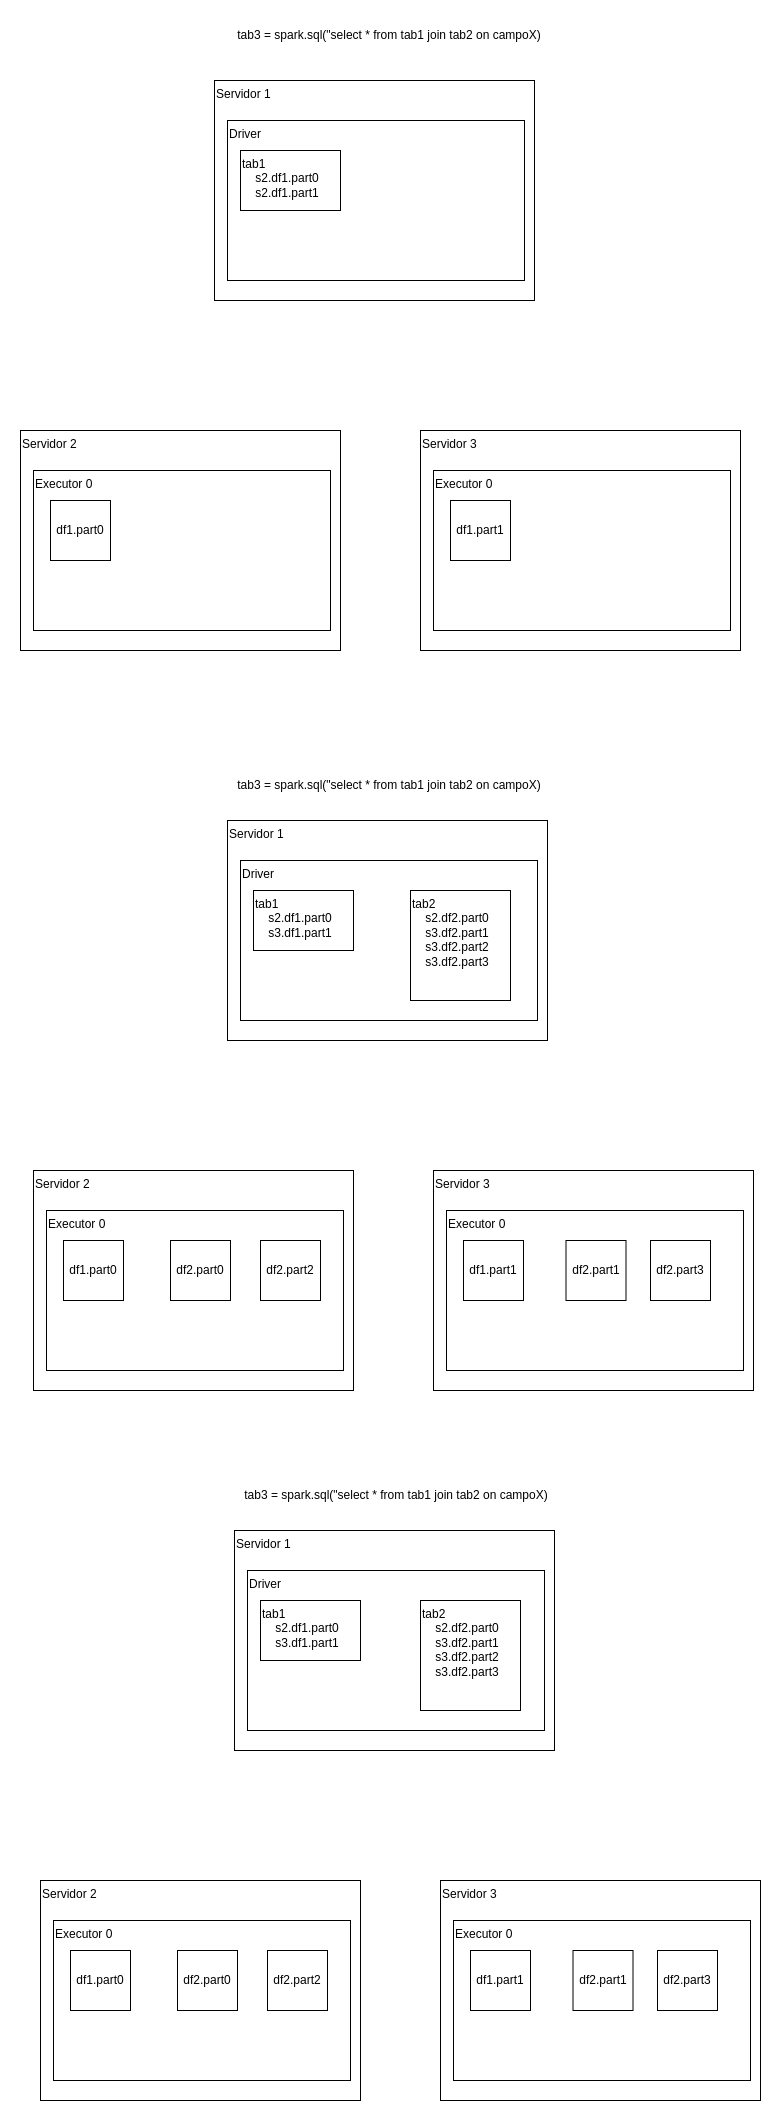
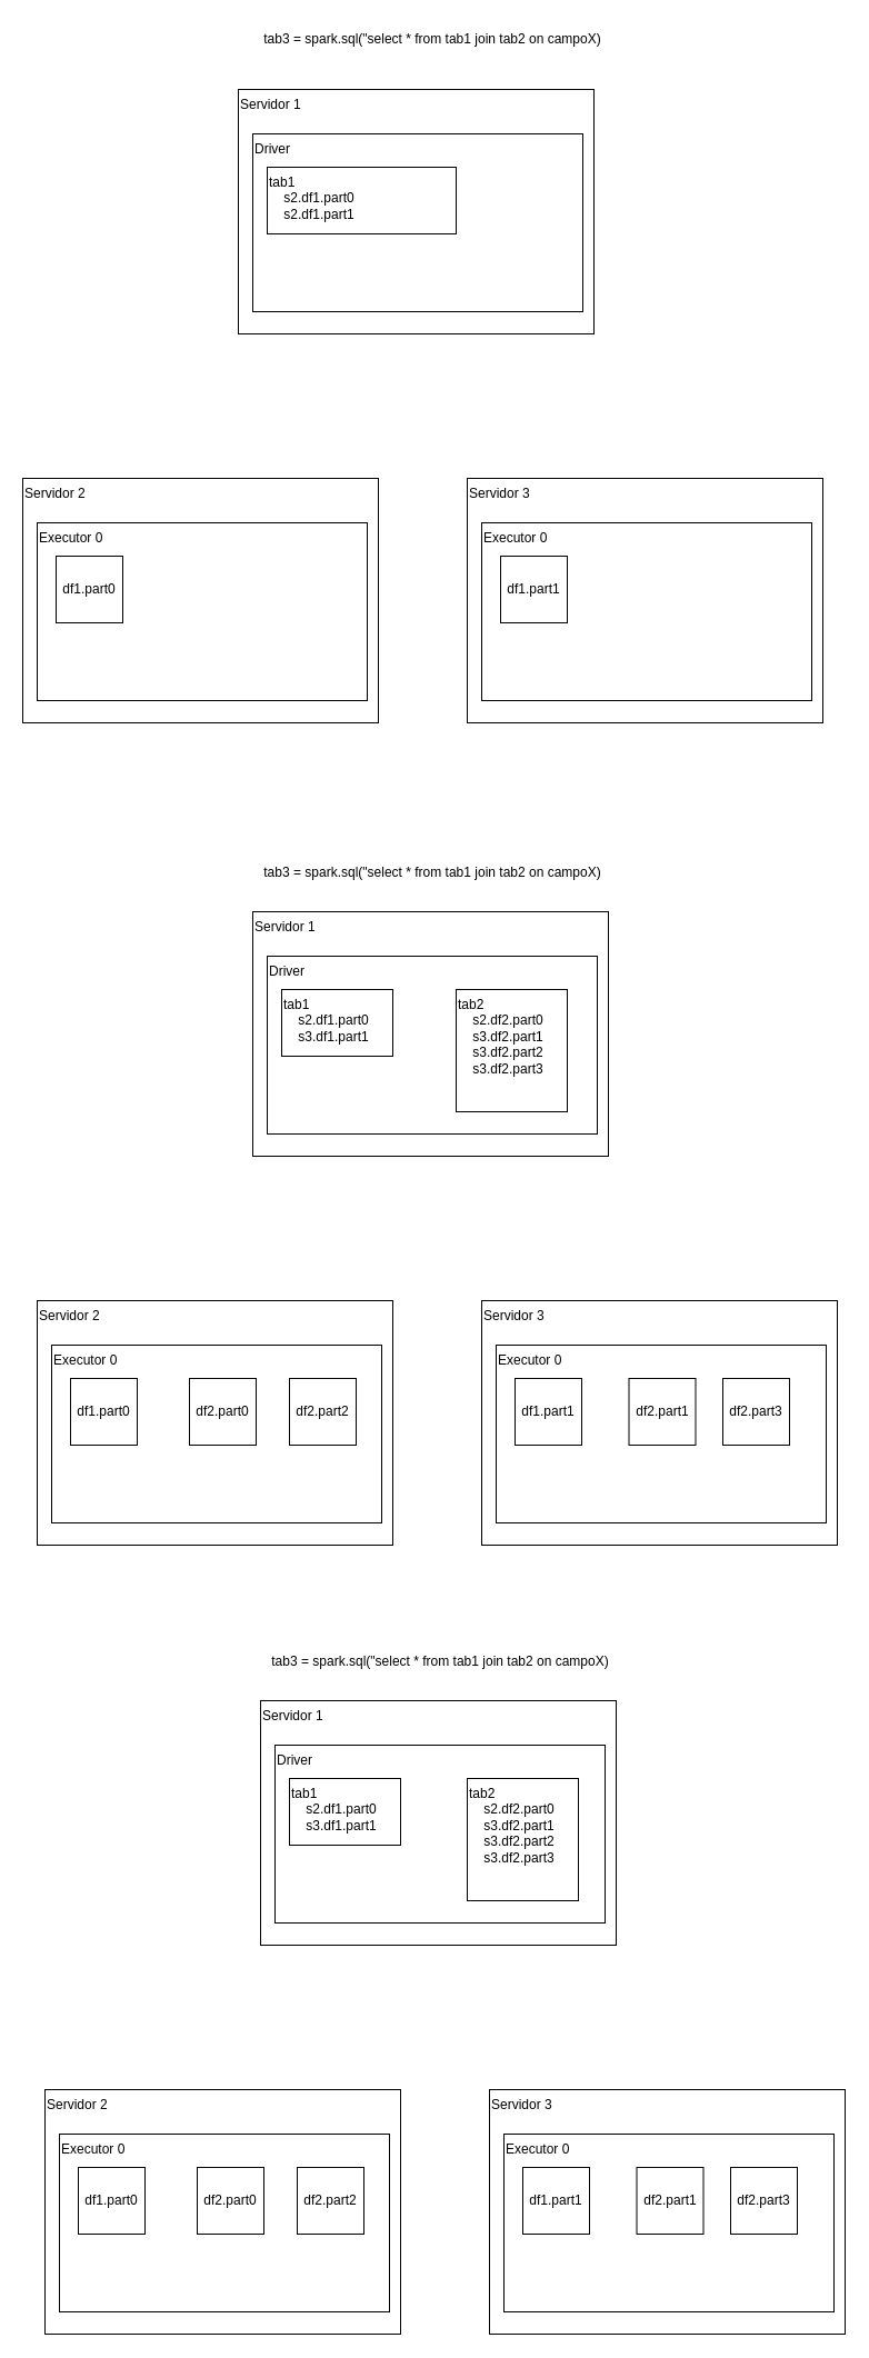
  <mxCell id="0" />
  <mxCell id="1" parent="0" />
  <mxCell id="2" value="Servidor 2" style="rounded=0;whiteSpace=wrap;html=1;verticalAlign=top;align=left;" vertex="1" parent="1"><mxGeometry x="20" y="430" width="320" height="220" as="geometry" /></mxCell>
  <mxCell id="3" value="Executor 0" style="rounded=0;whiteSpace=wrap;html=1;align=left;verticalAlign=top;" vertex="1" parent="1"><mxGeometry x="33" y="470" width="297" height="160" as="geometry" /></mxCell>
  <mxCell id="4" value="Servidor 1" style="rounded=0;whiteSpace=wrap;html=1;verticalAlign=top;align=left;" vertex="1" parent="1"><mxGeometry x="214" y="80" width="320" height="220" as="geometry" /></mxCell>
  <mxCell id="5" value="Driver" style="rounded=0;whiteSpace=wrap;html=1;align=left;verticalAlign=top;" vertex="1" parent="1"><mxGeometry x="227" y="120" width="297" height="160" as="geometry" /></mxCell>
  <mxCell id="6" value="Servidor 3" style="rounded=0;whiteSpace=wrap;html=1;verticalAlign=top;align=left;" vertex="1" parent="1"><mxGeometry x="420" y="430" width="320" height="220" as="geometry" /></mxCell>
  <mxCell id="7" value="Executor 0" style="rounded=0;whiteSpace=wrap;html=1;align=left;verticalAlign=top;" vertex="1" parent="1"><mxGeometry x="433" y="470" width="297" height="160" as="geometry" /></mxCell>
- <mxCell id="8" value="tab1&lt;br&gt;&amp;nbsp; &amp;nbsp; s2.df1.part0&lt;br&gt;&amp;nbsp; &amp;nbsp; s2.df1.part1" style="rounded=0;whiteSpace=wrap;html=1;align=left;verticalAlign=top;" vertex="1" parent="1"><mxGeometry x="240" y="150" width="100" height="60" as="geometry" /></mxCell>
+ <mxCell id="8" value="tab1&lt;br&gt;&amp;nbsp; &amp;nbsp; s2.df1.part0&lt;br&gt;&amp;nbsp; &amp;nbsp; s2.df1.part1" style="rounded=0;whiteSpace=wrap;html=1;align=left;verticalAlign=top;" vertex="1" parent="1"><mxGeometry x="240" y="150" width="170" height="60" as="geometry" /></mxCell>
  <mxCell id="9" value="df1.part0" style="rounded=0;whiteSpace=wrap;html=1;" vertex="1" parent="1"><mxGeometry x="50" y="500" width="60" height="60" as="geometry" /></mxCell>
  <mxCell id="10" value="df1.part1" style="rounded=0;whiteSpace=wrap;html=1;" vertex="1" parent="1"><mxGeometry x="450" y="500" width="60" height="60" as="geometry" /></mxCell>
  <mxCell id="11" value="Servidor 2" style="rounded=0;whiteSpace=wrap;html=1;verticalAlign=top;align=left;" vertex="1" parent="1"><mxGeometry x="33" y="1170" width="320" height="220" as="geometry" /></mxCell>
  <mxCell id="12" value="Executor 0" style="rounded=0;whiteSpace=wrap;html=1;align=left;verticalAlign=top;" vertex="1" parent="1"><mxGeometry x="46" y="1210" width="297" height="160" as="geometry" /></mxCell>
  <mxCell id="13" value="Servidor 1" style="rounded=0;whiteSpace=wrap;html=1;verticalAlign=top;align=left;" vertex="1" parent="1"><mxGeometry x="227" y="820" width="320" height="220" as="geometry" /></mxCell>
  <mxCell id="14" value="Driver" style="rounded=0;whiteSpace=wrap;html=1;align=left;verticalAlign=top;" vertex="1" parent="1"><mxGeometry x="240" y="860" width="297" height="160" as="geometry" /></mxCell>
  <mxCell id="15" value="Servidor 3" style="rounded=0;whiteSpace=wrap;html=1;verticalAlign=top;align=left;" vertex="1" parent="1"><mxGeometry x="433" y="1170" width="320" height="220" as="geometry" /></mxCell>
  <mxCell id="16" value="Executor 0" style="rounded=0;whiteSpace=wrap;html=1;align=left;verticalAlign=top;" vertex="1" parent="1"><mxGeometry x="446" y="1210" width="297" height="160" as="geometry" /></mxCell>
  <mxCell id="17" value="tab1&lt;br&gt;&amp;nbsp; &amp;nbsp; s2.df1.part0&lt;br&gt;&amp;nbsp; &amp;nbsp; s3.df1.part1" style="rounded=0;whiteSpace=wrap;html=1;align=left;verticalAlign=top;" vertex="1" parent="1"><mxGeometry x="253" y="890" width="100" height="60" as="geometry" /></mxCell>
  <mxCell id="18" value="df1.part0" style="rounded=0;whiteSpace=wrap;html=1;" vertex="1" parent="1"><mxGeometry x="63" y="1240" width="60" height="60" as="geometry" /></mxCell>
  <mxCell id="19" value="df1.part1" style="rounded=0;whiteSpace=wrap;html=1;" vertex="1" parent="1"><mxGeometry x="463" y="1240" width="60" height="60" as="geometry" /></mxCell>
  <mxCell id="20" value="tab2&lt;br&gt;&amp;nbsp; &amp;nbsp; s2.df2.part0&lt;br&gt;&amp;nbsp; &amp;nbsp; s3.df2.part1&lt;br&gt;&amp;nbsp; &amp;nbsp; s3.df2.part2&lt;br&gt;&amp;nbsp; &amp;nbsp; s3.df2.part3" style="rounded=0;whiteSpace=wrap;html=1;align=left;verticalAlign=top;" vertex="1" parent="1"><mxGeometry x="410" y="890" width="100" height="110" as="geometry" /></mxCell>
  <mxCell id="21" value="df2.part0" style="rounded=0;whiteSpace=wrap;html=1;" vertex="1" parent="1"><mxGeometry x="170" y="1240" width="60" height="60" as="geometry" /></mxCell>
  <mxCell id="22" value="df2.part1" style="rounded=0;whiteSpace=wrap;html=1;" vertex="1" parent="1"><mxGeometry x="565.5" y="1240" width="60" height="60" as="geometry" /></mxCell>
  <mxCell id="23" value="df2.part2" style="rounded=0;whiteSpace=wrap;html=1;" vertex="1" parent="1"><mxGeometry x="260" y="1240" width="60" height="60" as="geometry" /></mxCell>
  <mxCell id="24" value="df2.part3" style="rounded=0;whiteSpace=wrap;html=1;" vertex="1" parent="1"><mxGeometry x="650" y="1240" width="60" height="60" as="geometry" /></mxCell>
  <mxCell id="25" value="Servidor 2" style="rounded=0;whiteSpace=wrap;html=1;verticalAlign=top;align=left;" vertex="1" parent="1"><mxGeometry x="40" y="1880" width="320" height="220" as="geometry" /></mxCell>
  <mxCell id="26" value="Executor 0" style="rounded=0;whiteSpace=wrap;html=1;align=left;verticalAlign=top;" vertex="1" parent="1"><mxGeometry x="53" y="1920" width="297" height="160" as="geometry" /></mxCell>
  <mxCell id="27" value="Servidor 1" style="rounded=0;whiteSpace=wrap;html=1;verticalAlign=top;align=left;" vertex="1" parent="1"><mxGeometry x="234" y="1530" width="320" height="220" as="geometry" /></mxCell>
  <mxCell id="28" value="Driver" style="rounded=0;whiteSpace=wrap;html=1;align=left;verticalAlign=top;" vertex="1" parent="1"><mxGeometry x="247" y="1570" width="297" height="160" as="geometry" /></mxCell>
  <mxCell id="29" value="Servidor 3" style="rounded=0;whiteSpace=wrap;html=1;verticalAlign=top;align=left;" vertex="1" parent="1"><mxGeometry x="440" y="1880" width="320" height="220" as="geometry" /></mxCell>
  <mxCell id="30" value="Executor 0" style="rounded=0;whiteSpace=wrap;html=1;align=left;verticalAlign=top;" vertex="1" parent="1"><mxGeometry x="453" y="1920" width="297" height="160" as="geometry" /></mxCell>
  <mxCell id="31" value="tab3 = spark.sql(&quot;select * from tab1 join tab2 on campoX)" style="text;html=1;strokeColor=none;fillColor=none;align=center;verticalAlign=middle;whiteSpace=wrap;rounded=0;" vertex="1" parent="1"><mxGeometry x="145.5" y="1480" width="500" height="30" as="geometry" /></mxCell>
  <mxCell id="32" value="tab1&lt;br&gt;&amp;nbsp; &amp;nbsp; s2.df1.part0&lt;br&gt;&amp;nbsp; &amp;nbsp; s3.df1.part1" style="rounded=0;whiteSpace=wrap;html=1;align=left;verticalAlign=top;" vertex="1" parent="1"><mxGeometry x="260" y="1600" width="100" height="60" as="geometry" /></mxCell>
  <mxCell id="33" value="df1.part0" style="rounded=0;whiteSpace=wrap;html=1;" vertex="1" parent="1"><mxGeometry x="70" y="1950" width="60" height="60" as="geometry" /></mxCell>
  <mxCell id="34" value="df1.part1" style="rounded=0;whiteSpace=wrap;html=1;" vertex="1" parent="1"><mxGeometry x="470" y="1950" width="60" height="60" as="geometry" /></mxCell>
  <mxCell id="35" value="df2.part0" style="rounded=0;whiteSpace=wrap;html=1;" vertex="1" parent="1"><mxGeometry x="177" y="1950" width="60" height="60" as="geometry" /></mxCell>
  <mxCell id="36" value="df2.part1" style="rounded=0;whiteSpace=wrap;html=1;" vertex="1" parent="1"><mxGeometry x="572.5" y="1950" width="60" height="60" as="geometry" /></mxCell>
  <mxCell id="37" value="df2.part2" style="rounded=0;whiteSpace=wrap;html=1;" vertex="1" parent="1"><mxGeometry x="267" y="1950" width="60" height="60" as="geometry" /></mxCell>
  <mxCell id="38" value="df2.part3" style="rounded=0;whiteSpace=wrap;html=1;" vertex="1" parent="1"><mxGeometry x="657" y="1950" width="60" height="60" as="geometry" /></mxCell>
  <mxCell id="39" value="tab3 = spark.sql(&quot;select * from tab1 join tab2 on campoX)" style="text;html=1;strokeColor=none;fillColor=none;align=center;verticalAlign=middle;whiteSpace=wrap;rounded=0;" vertex="1" parent="1"><mxGeometry x="138.5" y="770" width="500" height="30" as="geometry" /></mxCell>
  <mxCell id="40" value="tab3 = spark.sql(&quot;select * from tab1 join tab2 on campoX)" style="text;html=1;strokeColor=none;fillColor=none;align=center;verticalAlign=middle;whiteSpace=wrap;rounded=0;" vertex="1" parent="1"><mxGeometry x="138.5" y="20" width="500" height="30" as="geometry" /></mxCell>
  <mxCell id="41" value="tab2&lt;br&gt;&amp;nbsp; &amp;nbsp; s2.df2.part0&lt;br&gt;&amp;nbsp; &amp;nbsp; s3.df2.part1&lt;br&gt;&amp;nbsp; &amp;nbsp; s3.df2.part2&lt;br&gt;&amp;nbsp; &amp;nbsp; s3.df2.part3" style="rounded=0;whiteSpace=wrap;html=1;align=left;verticalAlign=top;" vertex="1" parent="1"><mxGeometry x="420" y="1600" width="100" height="110" as="geometry" /></mxCell>
